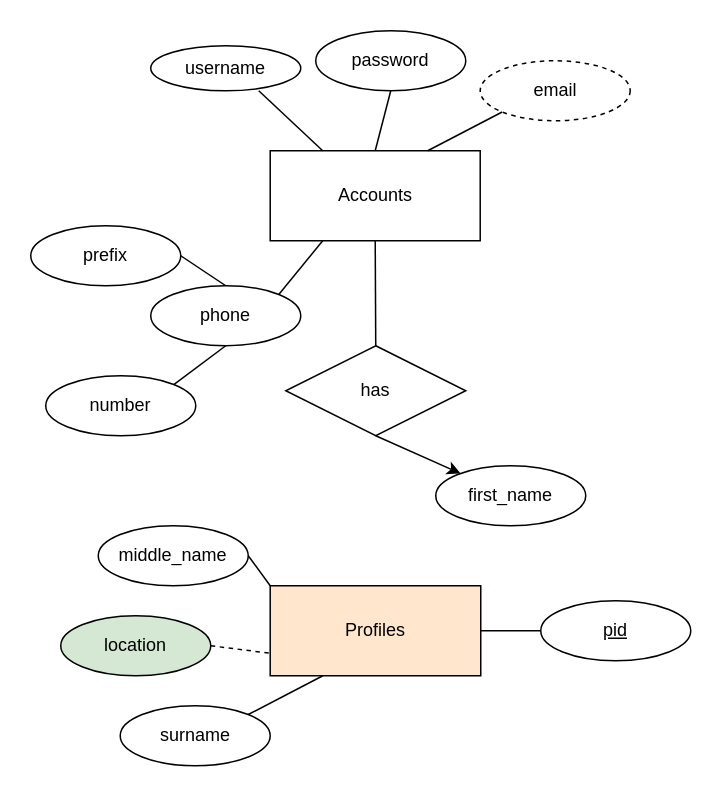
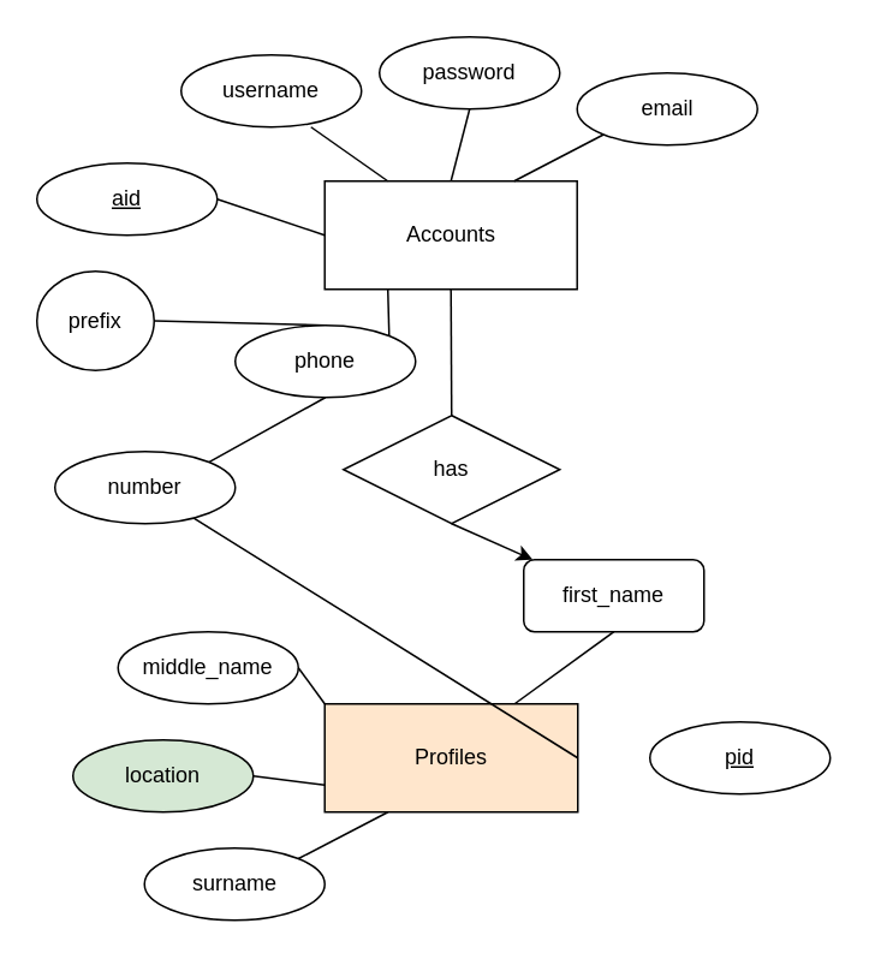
  <mxCell id="0" />
  <mxCell id="1" parent="0" />
  <mxCell id="2" value="&lt;div&gt;Accounts&lt;/div&gt;" style="whiteSpace=wrap;html=1;align=center;" parent="1" vertex="1"><mxGeometry x="179.64" y="100" width="140" height="60" as="geometry" /></mxCell>
  <mxCell id="3" value="" style="endArrow=none;html=1;rounded=0;exitX=0.72;exitY=1;exitDx=0;exitDy=0;entryX=0.25;entryY=0;entryDx=0;entryDy=0;exitPerimeter=0;" parent="1" source="19" target="2" edge="1"><mxGeometry relative="1" as="geometry"><mxPoint x="175.355" y="64.142" as="sourcePoint" /><mxPoint x="180" y="100" as="targetPoint" /></mxGeometry></mxCell>
- <mxCell id="4" value="&lt;div&gt;first_name&lt;/div&gt;" style="ellipse;whiteSpace=wrap;html=1;align=center;" parent="1" vertex="1"><mxGeometry x="290" y="310" width="100" height="40" as="geometry" /></mxCell>
+ <mxCell id="4" value="&lt;div&gt;first_name&lt;/div&gt;" style="whiteSpace=wrap;html=1;align=center;rounded=1;" parent="1" vertex="1"><mxGeometry x="290" y="310" width="100" height="40" as="geometry" /></mxCell>
+ <mxCell id="5" value="" style="endArrow=none;html=1;rounded=0;exitX=0.5;exitY=1;exitDx=0;exitDy=0;entryX=0.75;entryY=0;entryDx=0;entryDy=0;" parent="1" source="4" target="14" edge="1"><mxGeometry relative="1" as="geometry"><mxPoint x="320" y="350" as="sourcePoint" /><mxPoint x="500" y="320" as="targetPoint" /></mxGeometry></mxCell>
  <mxCell id="6" value="middle_name" style="ellipse;whiteSpace=wrap;html=1;align=center;" parent="1" vertex="1"><mxGeometry x="65" y="350" width="100" height="40" as="geometry" /></mxCell>
  <mxCell id="7" value="" style="endArrow=none;html=1;rounded=0;exitX=1;exitY=0.5;exitDx=0;exitDy=0;entryX=0;entryY=0;entryDx=0;entryDy=0;" parent="1" source="6" target="14" edge="1"><mxGeometry relative="1" as="geometry"><mxPoint x="340" y="320" as="sourcePoint" /><mxPoint x="300" y="140" as="targetPoint" /></mxGeometry></mxCell>
  <mxCell id="8" value="&lt;div&gt;surname&lt;/div&gt;" style="ellipse;whiteSpace=wrap;html=1;align=center;" parent="1" vertex="1"><mxGeometry x="79.64" y="470" width="100" height="40" as="geometry" /></mxCell>
  <mxCell id="9" value="" style="endArrow=none;html=1;rounded=0;exitX=0.25;exitY=1;exitDx=0;exitDy=0;entryX=1;entryY=0;entryDx=0;entryDy=0;" parent="1" source="14" target="8" edge="1"><mxGeometry relative="1" as="geometry"><mxPoint x="340" y="320" as="sourcePoint" /><mxPoint x="500" y="320" as="targetPoint" /></mxGeometry></mxCell>
- <mxCell id="10" value="&lt;div&gt;email&lt;/div&gt;" style="ellipse;whiteSpace=wrap;html=1;align=center;dashed=1;" parent="1" vertex="1"><mxGeometry x="319.64" y="40" width="100" height="40" as="geometry" /></mxCell>
+ <mxCell id="10" value="&lt;div&gt;email&lt;/div&gt;" style="ellipse;whiteSpace=wrap;html=1;align=center;" parent="1" vertex="1"><mxGeometry x="319.64" y="40" width="100" height="40" as="geometry" /></mxCell>
  <mxCell id="11" value="" style="endArrow=none;html=1;rounded=0;exitX=0.75;exitY=0;exitDx=0;exitDy=0;entryX=0;entryY=1;entryDx=0;entryDy=0;" parent="1" source="2" target="10" edge="1"><mxGeometry relative="1" as="geometry"><mxPoint x="340" y="270" as="sourcePoint" /><mxPoint x="500" y="270" as="targetPoint" /></mxGeometry></mxCell>
  <mxCell id="12" value="&lt;div&gt;password&lt;/div&gt;" style="ellipse;whiteSpace=wrap;html=1;align=center;" parent="1" vertex="1"><mxGeometry x="210" y="20" width="100" height="40" as="geometry" /></mxCell>
  <mxCell id="13" value="" style="endArrow=none;html=1;rounded=0;exitX=0.5;exitY=1;exitDx=0;exitDy=0;entryX=0.5;entryY=0;entryDx=0;entryDy=0;" parent="1" source="12" target="2" edge="1"><mxGeometry relative="1" as="geometry"><mxPoint x="340" y="270" as="sourcePoint" /><mxPoint x="500" y="270" as="targetPoint" /></mxGeometry></mxCell>
  <mxCell id="14" value="&lt;div&gt;Profiles&lt;/div&gt;" style="whiteSpace=wrap;html=1;align=center;fillColor=#ffe6cc;" parent="1" vertex="1"><mxGeometry x="179.64" y="390" width="140.36" height="60" as="geometry" /></mxCell>
  <mxCell id="15" value="location" style="ellipse;whiteSpace=wrap;html=1;align=center;fillColor=#d5e8d4;" parent="1" vertex="1"><mxGeometry x="40" y="410" width="100" height="40" as="geometry" /></mxCell>
- <mxCell id="16" value="" style="endArrow=none;html=1;rounded=0;exitX=1;exitY=0.5;exitDx=0;exitDy=0;entryX=0;entryY=0.75;entryDx=0;entryDy=0;dashed=1;" parent="1" source="15" target="14" edge="1"><mxGeometry relative="1" as="geometry"><mxPoint x="259.64" y="340" as="sourcePoint" /><mxPoint x="259.76" y="400" as="targetPoint" /></mxGeometry></mxCell>
- <mxCell id="19" value="username" style="ellipse;whiteSpace=wrap;html=1;align=center;" parent="1" vertex="1"><mxGeometry x="100" y="30" width="100" height="30" as="geometry" /></mxCell>
+ <mxCell id="16" value="" style="endArrow=none;html=1;rounded=0;exitX=1;exitY=0.5;exitDx=0;exitDy=0;entryX=0;entryY=0.75;entryDx=0;entryDy=0;" parent="1" source="15" target="14" edge="1"><mxGeometry relative="1" as="geometry"><mxPoint x="259.64" y="340" as="sourcePoint" /><mxPoint x="259.76" y="400" as="targetPoint" /></mxGeometry></mxCell>
+ <mxCell id="17" value="aid" style="ellipse;whiteSpace=wrap;html=1;align=center;fontStyle=4;" parent="1" vertex="1"><mxGeometry x="20" y="90" width="100" height="40" as="geometry" /></mxCell>
+ <mxCell id="18" value="" style="endArrow=none;html=1;rounded=0;exitX=1;exitY=0.5;exitDx=0;exitDy=0;entryX=0;entryY=0.5;entryDx=0;entryDy=0;" parent="1" source="17" target="2" edge="1"><mxGeometry relative="1" as="geometry"><mxPoint x="110" y="240" as="sourcePoint" /><mxPoint x="270" y="240" as="targetPoint" /></mxGeometry></mxCell>
+ <mxCell id="19" value="username" style="ellipse;whiteSpace=wrap;html=1;align=center;" parent="1" vertex="1"><mxGeometry x="100" y="30" width="100" height="40" as="geometry" /></mxCell>
  <mxCell id="20" value="&lt;div&gt;has&lt;/div&gt;" style="shape=rhombus;perimeter=rhombusPerimeter;whiteSpace=wrap;html=1;align=center;" parent="1" vertex="1"><mxGeometry x="190" y="230" width="120" height="60" as="geometry" /></mxCell>
  <mxCell id="21" value="" style="endArrow=none;html=1;rounded=0;exitX=0.5;exitY=0;exitDx=0;exitDy=0;entryX=0.5;entryY=1;entryDx=0;entryDy=0;" parent="1" source="20" target="2" edge="1"><mxGeometry relative="1" as="geometry"><mxPoint x="160" y="310" as="sourcePoint" /><mxPoint x="320" y="310" as="targetPoint" /></mxGeometry></mxCell>
  <mxCell id="22" value="" style="endArrow=classic;html=1;rounded=0;exitX=0.5;exitY=1;exitDx=0;exitDy=0;" parent="1" source="20" target="4" edge="1"><mxGeometry width="50" height="50" relative="1" as="geometry"><mxPoint x="220" y="330" as="sourcePoint" /><mxPoint x="270" y="280" as="targetPoint" /></mxGeometry></mxCell>
  <mxCell id="23" value="pid" style="ellipse;whiteSpace=wrap;html=1;align=center;fontStyle=4;" parent="1" vertex="1"><mxGeometry x="360" y="400" width="100" height="40" as="geometry" /></mxCell>
- <mxCell id="24" value="" style="endArrow=none;html=1;rounded=0;exitX=1;exitY=0.5;exitDx=0;exitDy=0;entryX=0;entryY=0.5;entryDx=0;entryDy=0;" parent="1" source="14" target="23" edge="1"><mxGeometry relative="1" as="geometry"><mxPoint x="435" y="350" as="sourcePoint" /><mxPoint x="595" y="350" as="targetPoint" /></mxGeometry></mxCell>
- <mxCell id="25" value="prefix" style="ellipse;whiteSpace=wrap;html=1;align=center;" vertex="1" parent="1"><mxGeometry x="20" y="150" width="100" height="40" as="geometry" /></mxCell>
+ <mxCell id="24" value="" style="endArrow=none;html=1;rounded=0;exitX=1;exitY=0.5;exitDx=0;exitDy=0;" parent="1" source="14" target="26" edge="1"><mxGeometry relative="1" as="geometry"><mxPoint x="435" y="350" as="sourcePoint" /><mxPoint x="595" y="350" as="targetPoint" /></mxGeometry></mxCell>
+ <mxCell id="25" value="prefix" style="ellipse;whiteSpace=wrap;html=1;align=center;" vertex="1" parent="1"><mxGeometry x="20" y="150" width="65" height="55" as="geometry" /></mxCell>
  <mxCell id="26" value="number" style="ellipse;whiteSpace=wrap;html=1;align=center;" vertex="1" parent="1"><mxGeometry x="30" y="250" width="100" height="40" as="geometry" /></mxCell>
  <mxCell id="27" value="" style="endArrow=none;html=1;rounded=0;exitX=1;exitY=0;exitDx=0;exitDy=0;entryX=0.5;entryY=1;entryDx=0;entryDy=0;" edge="1" parent="1" source="26" target="29"><mxGeometry relative="1" as="geometry"><mxPoint x="190" y="300" as="sourcePoint" /><mxPoint x="215" y="160" as="targetPoint" /></mxGeometry></mxCell>
  <mxCell id="28" value="" style="endArrow=none;html=1;rounded=0;exitX=1;exitY=0.5;exitDx=0;exitDy=0;entryX=0.5;entryY=0;entryDx=0;entryDy=0;" edge="1" parent="1" source="25" target="29"><mxGeometry relative="1" as="geometry"><mxPoint x="190" y="300" as="sourcePoint" /><mxPoint x="350" y="300" as="targetPoint" /></mxGeometry></mxCell>
- <mxCell id="29" value="&lt;div&gt;phone&lt;/div&gt;" style="ellipse;whiteSpace=wrap;html=1;align=center;" vertex="1" parent="1"><mxGeometry x="100" y="190" width="100" height="40" as="geometry" /></mxCell>
+ <mxCell id="29" value="&lt;div&gt;phone&lt;/div&gt;" style="ellipse;whiteSpace=wrap;html=1;align=center;" vertex="1" parent="1"><mxGeometry x="130" y="180" width="100" height="40" as="geometry" /></mxCell>
  <mxCell id="30" value="" style="endArrow=none;html=1;rounded=0;exitX=1;exitY=0;exitDx=0;exitDy=0;entryX=0.25;entryY=1;entryDx=0;entryDy=0;" edge="1" parent="1" source="29" target="2"><mxGeometry relative="1" as="geometry"><mxPoint x="190" y="300" as="sourcePoint" /><mxPoint x="350" y="300" as="targetPoint" /></mxGeometry></mxCell>
